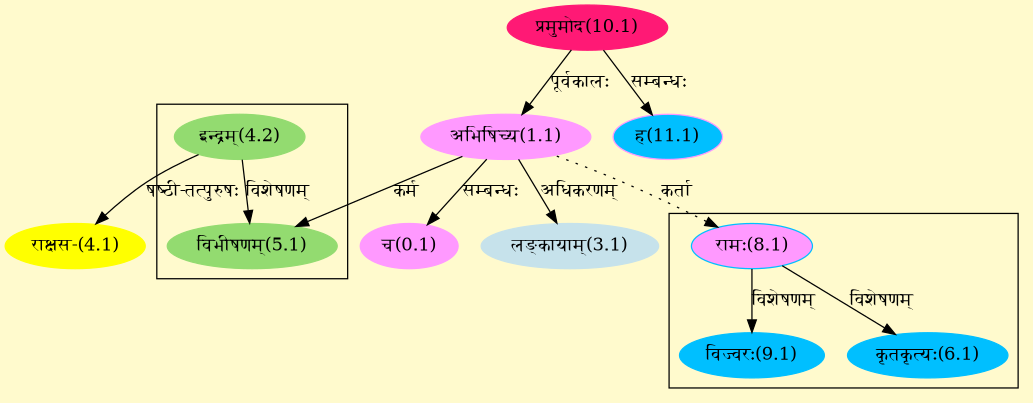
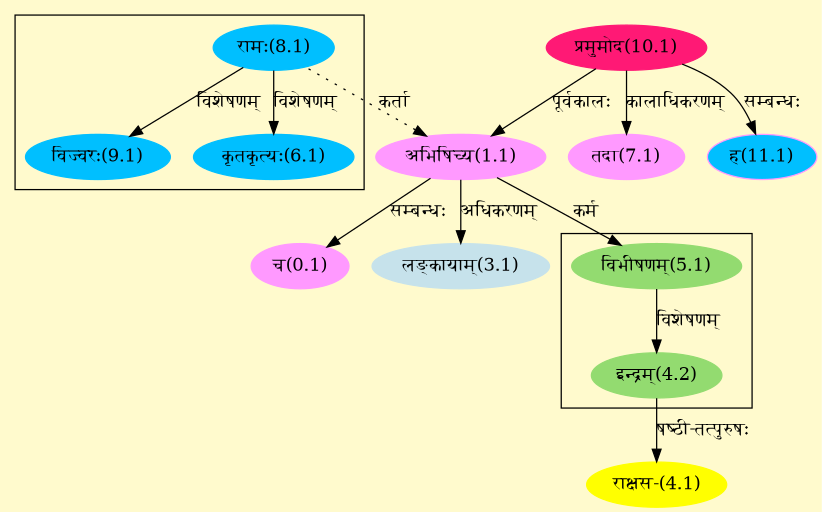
  digraph {
    bgcolor=lemonchiffon1
    compound=true
    rankdir=BT
    node [color="#FF99FF" style=filled]
    edge [dir=back]
    n1 [color="#93DB70" label="इन्द्रम्(4.2)"]
    n2 [color="#93DB70" label="विभीषणम्(5.1)"]
    n3 [color="#00BFFF" label="कृतकृत्यः(6.1)"]
-   n4 [color="#00BFFF" label="रामः(8.1)" fillcolor="#FF99FF"]
+   n4 [color="#00BFFF" label="रामः(8.1)"]
    n5 [color="#00BFFF" label="विज्वरः(9.1)"]
    n6 [label="अभिषिच्य(1.1)"]
    n7 [color="#FF1975" label="प्रमुमोद(10.1)"]
    n8 [label="च(0.1)"]
    n9 [color="#C6E2EB" label="लङ्कायाम्(3.1)"]
    n10 [color="#FFFF00" label="राक्षस-(4.1)"]
+   n11 [label="तदा(7.1)"]
    n12 [fillcolor="#00BFFF" label="ह(11.1)"]
    subgraph cluster_1 {
      n1
      n2
    }
    subgraph cluster_2 {
      n3
      n4
      n5
    }
-   n2 -> n1 [label="विशेषणम्"]
+   n1 -> n2 [label="विशेषणम्"]
    n2 -> n6 [label="कर्म"]
    n3 -> n4 [label="विशेषणम्"]
-   n4 -> n6 [label="कर्ता" style=dotted]
+   n6 -> n4 [label="कर्ता" style=dotted]
    n5 -> n4 [label="विशेषणम्"]
    n6 -> n7 [label="पूर्वकालः"]
    n8 -> n6 [label="सम्बन्धः"]
    n9 -> n6 [label="अधिकरणम्"]
    n10 -> n1 [label="षष्ठी-तत्पुरुषः"]
+   n11 -> n7 [label="कालाधिकरणम्"]
    n12 -> n7 [label="सम्बन्धः"]
  }
